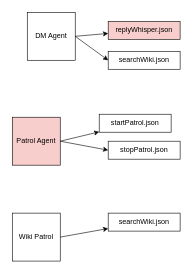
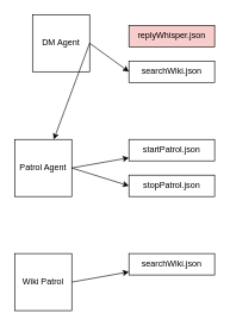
  <mxCell id="0" />
  <mxCell id="1" parent="0" />
  <mxCell id="2" value="DM Agent" style="whiteSpace=wrap;html=1;aspect=fixed;" vertex="1" parent="1"><mxGeometry x="45" y="20" width="80" height="80" as="geometry" /></mxCell>
- <mxCell id="3" value="Patrol Agent" style="whiteSpace=wrap;html=1;aspect=fixed;fillColor=#f8cecc;" vertex="1" parent="1"><mxGeometry x="20" y="195" width="80" height="80" as="geometry" /></mxCell>
+ <mxCell id="3" value="Patrol Agent" style="whiteSpace=wrap;html=1;aspect=fixed;" vertex="1" parent="1"><mxGeometry x="20" y="195" width="80" height="80" as="geometry" /></mxCell>
  <mxCell id="4" value="Wiki Patrol" style="whiteSpace=wrap;html=1;aspect=fixed;" vertex="1" parent="1"><mxGeometry x="20" y="355" width="80" height="80" as="geometry" /></mxCell>
- <mxCell id="5" value="" style="endArrow=classic;html=1;exitX=1;exitY=0.5;exitDx=0;exitDy=0;" edge="1" parent="1" source="2" target="6"><mxGeometry width="50" height="50" relative="1" as="geometry"><mxPoint x="150" y="445" as="sourcePoint" /><mxPoint x="180" y="55" as="targetPoint" /></mxGeometry></mxCell>
+ <mxCell id="5" value="" style="endArrow=classic;html=1;exitX=1;exitY=0.5;exitDx=0;exitDy=0;" edge="1" parent="1" source="2" target="3"><mxGeometry width="50" height="50" relative="1" as="geometry"><mxPoint x="150" y="445" as="sourcePoint" /><mxPoint x="180" y="55" as="targetPoint" /></mxGeometry></mxCell>
  <mxCell id="6" value="replyWhisper.json" style="rounded=0;whiteSpace=wrap;html=1;fillColor=#f8cecc;" vertex="1" parent="1"><mxGeometry x="180" y="35" width="120" height="30" as="geometry" /></mxCell>
  <mxCell id="7" value="searchWiki.json" style="rounded=0;whiteSpace=wrap;html=1;" vertex="1" parent="1"><mxGeometry x="180" y="85" width="120" height="30" as="geometry" /></mxCell>
  <mxCell id="8" value="" style="endArrow=classic;html=1;exitX=1;exitY=0.5;exitDx=0;exitDy=0;entryX=0;entryY=0.5;entryDx=0;entryDy=0;" edge="1" parent="1" source="2" target="7"><mxGeometry width="50" height="50" relative="1" as="geometry"><mxPoint x="150" y="445" as="sourcePoint" /><mxPoint x="200" y="395" as="targetPoint" /></mxGeometry></mxCell>
  <mxCell id="9" value="" style="endArrow=classic;html=1;exitX=1;exitY=0.5;exitDx=0;exitDy=0;" edge="1" parent="1" target="10"><mxGeometry width="50" height="50" relative="1" as="geometry"><mxPoint x="100" y="235" as="sourcePoint" /><mxPoint x="180" y="215" as="targetPoint" /></mxGeometry></mxCell>
- <mxCell id="10" value="startPatrol.json" style="rounded=0;whiteSpace=wrap;html=1;" vertex="1" parent="1"><mxGeometry x="165" y="190" width="120" height="30" as="geometry" /></mxCell>
- <mxCell id="11" value="stopPatrol.json" style="rounded=0;whiteSpace=wrap;html=1;" vertex="1" parent="1"><mxGeometry x="180" y="235" width="120" height="30" as="geometry" /></mxCell>
+ <mxCell id="10" value="startPatrol.json" style="rounded=0;whiteSpace=wrap;html=1;" vertex="1" parent="1"><mxGeometry x="180" y="195" width="120" height="30" as="geometry" /></mxCell>
+ <mxCell id="11" value="stopPatrol.json" style="rounded=0;whiteSpace=wrap;html=1;" vertex="1" parent="1"><mxGeometry x="180" y="245" width="120" height="30" as="geometry" /></mxCell>
  <mxCell id="12" value="" style="endArrow=classic;html=1;exitX=1;exitY=0.5;exitDx=0;exitDy=0;entryX=0;entryY=0.5;entryDx=0;entryDy=0;" edge="1" parent="1" target="11"><mxGeometry width="50" height="50" relative="1" as="geometry"><mxPoint x="100" y="235" as="sourcePoint" /><mxPoint x="200" y="555" as="targetPoint" /></mxGeometry></mxCell>
  <mxCell id="13" value="" style="endArrow=classic;html=1;exitX=1;exitY=0.5;exitDx=0;exitDy=0;" edge="1" parent="1" target="14"><mxGeometry width="50" height="50" relative="1" as="geometry"><mxPoint x="100" y="395" as="sourcePoint" /><mxPoint x="180" y="375" as="targetPoint" /></mxGeometry></mxCell>
  <mxCell id="14" value="searchWiki.json" style="rounded=0;whiteSpace=wrap;html=1;" vertex="1" parent="1"><mxGeometry x="180" y="355" width="120" height="30" as="geometry" /></mxCell>
